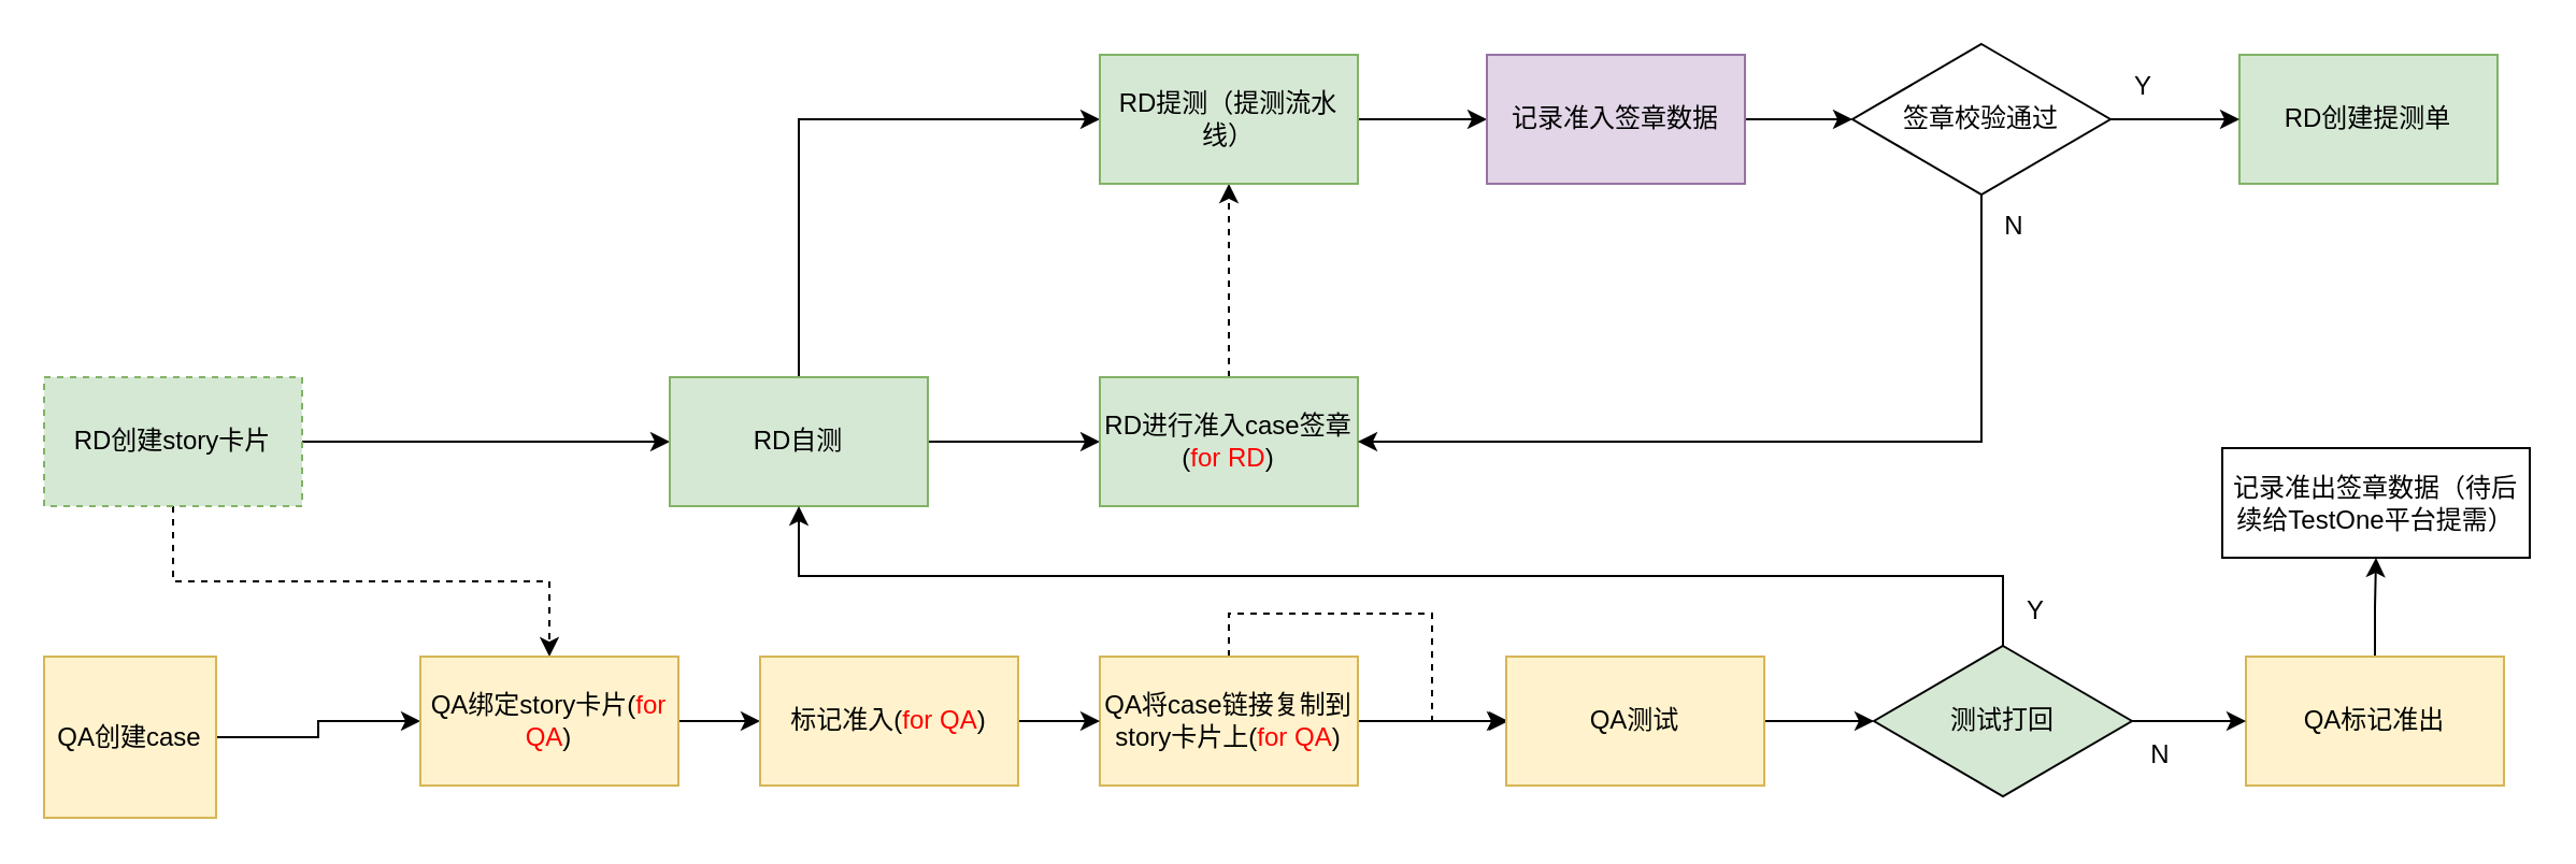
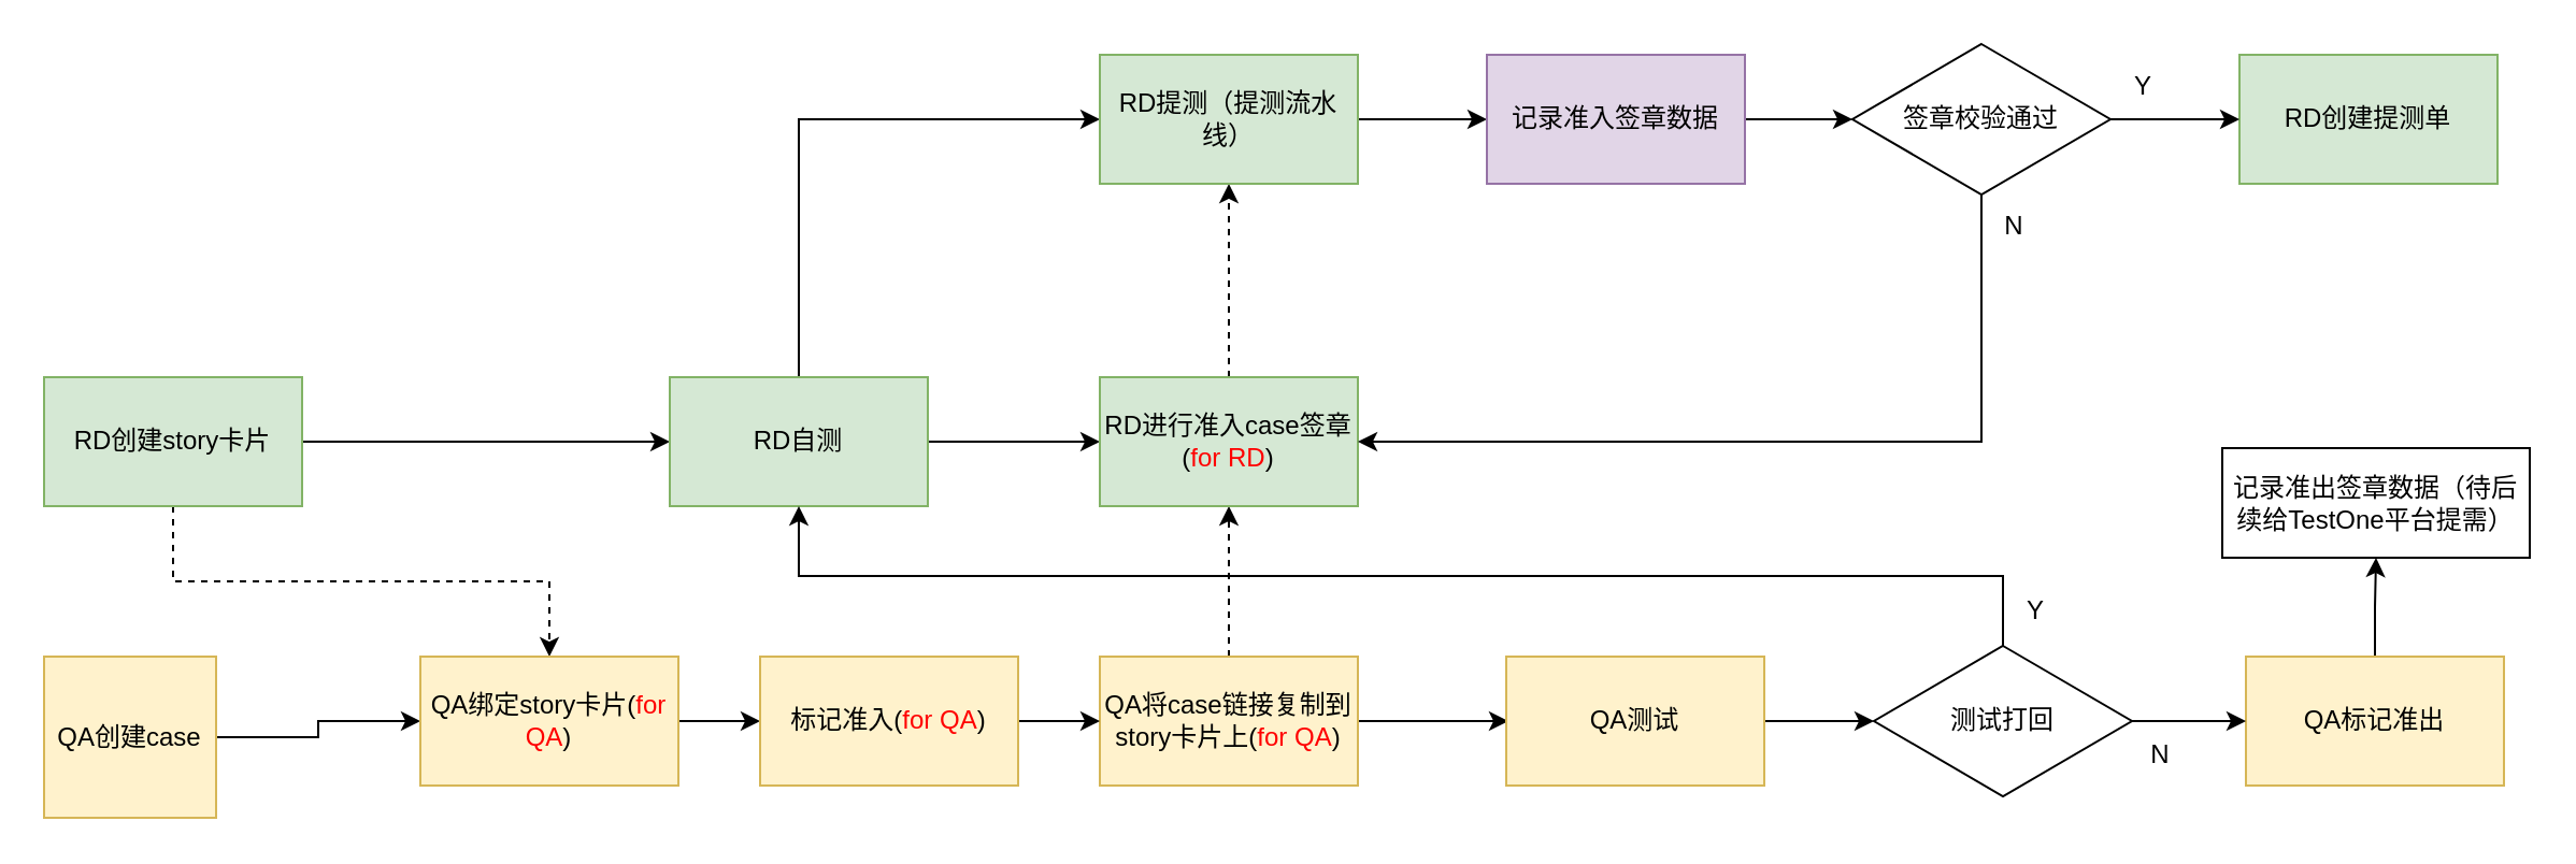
  <mxCell id="0" />
  <mxCell id="1" parent="0" />
  <mxCell id="2" style="edgeStyle=orthogonalEdgeStyle;rounded=0;orthogonalLoop=1;jettySize=auto;html=1;exitX=0.5;exitY=1;exitDx=0;exitDy=0;entryX=0.5;entryY=0;entryDx=0;entryDy=0;dashed=1;" parent="1" source="4" target="8" edge="1"><mxGeometry relative="1" as="geometry" /></mxCell>
  <mxCell id="3" style="edgeStyle=orthogonalEdgeStyle;rounded=0;orthogonalLoop=1;jettySize=auto;html=1;exitX=1;exitY=0.5;exitDx=0;exitDy=0;entryX=0;entryY=0.5;entryDx=0;entryDy=0;" parent="1" source="4" target="11" edge="1"><mxGeometry relative="1" as="geometry" /></mxCell>
- <mxCell id="4" value="RD创建story卡片" style="rounded=0;whiteSpace=wrap;html=1;fillColor=#d5e8d4;strokeColor=#82b366;dashed=1;" parent="1" vertex="1"><mxGeometry x="20" y="175" width="120" height="60" as="geometry" /></mxCell>
+ <mxCell id="4" value="RD创建story卡片" style="rounded=0;whiteSpace=wrap;html=1;fillColor=#d5e8d4;strokeColor=#82b366;" parent="1" vertex="1"><mxGeometry x="20" y="175" width="120" height="60" as="geometry" /></mxCell>
  <mxCell id="5" style="edgeStyle=orthogonalEdgeStyle;rounded=0;orthogonalLoop=1;jettySize=auto;html=1;exitX=1;exitY=0.5;exitDx=0;exitDy=0;" parent="1" source="6" target="8" edge="1"><mxGeometry relative="1" as="geometry" /></mxCell>
  <mxCell id="6" value="QA创建case" style="rounded=0;whiteSpace=wrap;html=1;fillColor=#fff2cc;strokeColor=#d6b656;" parent="1" vertex="1"><mxGeometry x="20" y="305" width="80" height="75" as="geometry" /></mxCell>
  <mxCell id="7" style="edgeStyle=orthogonalEdgeStyle;rounded=0;orthogonalLoop=1;jettySize=auto;html=1;exitX=1;exitY=0.5;exitDx=0;exitDy=0;entryX=0;entryY=0.5;entryDx=0;entryDy=0;" parent="1" source="8" target="38" edge="1"><mxGeometry relative="1" as="geometry" /></mxCell>
  <mxCell id="8" value="QA绑定story卡片(&lt;font color=&quot;#ff0000&quot;&gt;for QA&lt;/font&gt;)" style="rounded=0;whiteSpace=wrap;html=1;fillColor=#fff2cc;strokeColor=#d6b656;" parent="1" vertex="1"><mxGeometry x="195" y="305" width="120" height="60" as="geometry" /></mxCell>
  <mxCell id="9" style="edgeStyle=orthogonalEdgeStyle;rounded=0;orthogonalLoop=1;jettySize=auto;html=1;exitX=1;exitY=0.5;exitDx=0;exitDy=0;entryX=0;entryY=0.5;entryDx=0;entryDy=0;" parent="1" source="11" target="16" edge="1"><mxGeometry relative="1" as="geometry" /></mxCell>
  <mxCell id="10" style="edgeStyle=orthogonalEdgeStyle;rounded=0;orthogonalLoop=1;jettySize=auto;html=1;exitX=0.5;exitY=0;exitDx=0;exitDy=0;entryX=0;entryY=0.5;entryDx=0;entryDy=0;" parent="1" source="11" target="18" edge="1"><mxGeometry relative="1" as="geometry" /></mxCell>
  <mxCell id="11" value="RD自测" style="rounded=0;whiteSpace=wrap;html=1;fillColor=#d5e8d4;strokeColor=#82b366;" parent="1" vertex="1"><mxGeometry x="311" y="175" width="120" height="60" as="geometry" /></mxCell>
- <mxCell id="12" style="edgeStyle=orthogonalEdgeStyle;rounded=0;orthogonalLoop=1;jettySize=auto;html=1;exitX=0.5;exitY=0;exitDx=0;exitDy=0;dashed=1;" parent="1" source="14" target="34" edge="1"><mxGeometry relative="1" as="geometry" /></mxCell>
+ <mxCell id="12" style="edgeStyle=orthogonalEdgeStyle;rounded=0;orthogonalLoop=1;jettySize=auto;html=1;exitX=0.5;exitY=0;exitDx=0;exitDy=0;entryX=0.5;entryY=1;entryDx=0;entryDy=0;dashed=1;" parent="1" source="14" target="16" edge="1"><mxGeometry relative="1" as="geometry" /></mxCell>
  <mxCell id="13" style="edgeStyle=orthogonalEdgeStyle;rounded=0;orthogonalLoop=1;jettySize=auto;html=1;exitX=1;exitY=0.5;exitDx=0;exitDy=0;entryX=0;entryY=0.5;entryDx=0;entryDy=0;" parent="1" source="14" edge="1"><mxGeometry relative="1" as="geometry"><mxPoint x="701" y="335" as="targetPoint" /></mxGeometry></mxCell>
  <mxCell id="14" value="QA将case链接复制到story卡片上(&lt;font color=&quot;#ff0000&quot;&gt;for QA&lt;/font&gt;)" style="rounded=0;whiteSpace=wrap;html=1;fillColor=#fff2cc;strokeColor=#d6b656;" parent="1" vertex="1"><mxGeometry x="511" y="305" width="120" height="60" as="geometry" /></mxCell>
  <mxCell id="15" style="edgeStyle=orthogonalEdgeStyle;rounded=0;orthogonalLoop=1;jettySize=auto;html=1;exitX=0.5;exitY=0;exitDx=0;exitDy=0;entryX=0.5;entryY=1;entryDx=0;entryDy=0;dashed=1;" parent="1" source="16" target="18" edge="1"><mxGeometry relative="1" as="geometry" /></mxCell>
  <mxCell id="16" value="RD进行准入case签章(&lt;font color=&quot;#ff0000&quot;&gt;for RD&lt;/font&gt;)" style="rounded=0;whiteSpace=wrap;html=1;fillColor=#d5e8d4;strokeColor=#82b366;" parent="1" vertex="1"><mxGeometry x="511" y="175" width="120" height="60" as="geometry" /></mxCell>
  <mxCell id="17" style="edgeStyle=orthogonalEdgeStyle;rounded=0;orthogonalLoop=1;jettySize=auto;html=1;exitX=1;exitY=0.5;exitDx=0;exitDy=0;entryX=0;entryY=0.5;entryDx=0;entryDy=0;" parent="1" source="18" target="25" edge="1"><mxGeometry relative="1" as="geometry" /></mxCell>
  <mxCell id="18" value="RD提测（提测流水线）" style="rounded=0;whiteSpace=wrap;html=1;fillColor=#d5e8d4;strokeColor=#82b366;" parent="1" vertex="1"><mxGeometry x="511" y="25" width="120" height="60" as="geometry" /></mxCell>
  <mxCell id="19" value="N" style="text;html=1;align=center;verticalAlign=middle;resizable=0;points=[];autosize=1;strokeColor=none;fillColor=none;" parent="1" vertex="1"><mxGeometry x="921" y="90" width="30" height="30" as="geometry" /></mxCell>
  <mxCell id="20" value="RD创建提测单" style="rounded=0;whiteSpace=wrap;html=1;fillColor=#d5e8d4;strokeColor=#82b366;" parent="1" vertex="1"><mxGeometry x="1041" y="25" width="120" height="60" as="geometry" /></mxCell>
  <mxCell id="21" style="edgeStyle=orthogonalEdgeStyle;rounded=0;orthogonalLoop=1;jettySize=auto;html=1;exitX=0.5;exitY=1;exitDx=0;exitDy=0;entryX=1;entryY=0.5;entryDx=0;entryDy=0;" parent="1" source="23" target="16" edge="1"><mxGeometry relative="1" as="geometry"><mxPoint x="911" y="155" as="targetPoint" /></mxGeometry></mxCell>
  <mxCell id="22" style="edgeStyle=orthogonalEdgeStyle;rounded=0;orthogonalLoop=1;jettySize=auto;html=1;exitX=1;exitY=0.5;exitDx=0;exitDy=0;entryX=0;entryY=0.5;entryDx=0;entryDy=0;" parent="1" source="23" target="20" edge="1"><mxGeometry relative="1" as="geometry" /></mxCell>
  <mxCell id="23" value="签章校验通过" style="rhombus;whiteSpace=wrap;html=1;" parent="1" vertex="1"><mxGeometry x="861" y="20" width="120" height="70" as="geometry" /></mxCell>
  <mxCell id="24" style="edgeStyle=orthogonalEdgeStyle;rounded=0;orthogonalLoop=1;jettySize=auto;html=1;exitX=1;exitY=0.5;exitDx=0;exitDy=0;entryX=0;entryY=0.5;entryDx=0;entryDy=0;" parent="1" source="25" target="23" edge="1"><mxGeometry relative="1" as="geometry" /></mxCell>
  <mxCell id="25" value="记录准入签章数据" style="rounded=0;whiteSpace=wrap;html=1;fillColor=#e1d5e7;strokeColor=#9673a6;" parent="1" vertex="1"><mxGeometry x="691" y="25" width="120" height="60" as="geometry" /></mxCell>
  <mxCell id="26" value="Y" style="text;html=1;align=center;verticalAlign=middle;resizable=0;points=[];autosize=1;strokeColor=none;fillColor=none;" parent="1" vertex="1"><mxGeometry x="981" y="25" width="30" height="30" as="geometry" /></mxCell>
  <mxCell id="27" style="edgeStyle=orthogonalEdgeStyle;rounded=0;orthogonalLoop=1;jettySize=auto;html=1;exitX=0.5;exitY=0;exitDx=0;exitDy=0;entryX=0.5;entryY=1;entryDx=0;entryDy=0;" parent="1" source="28" target="29" edge="1"><mxGeometry relative="1" as="geometry" /></mxCell>
  <mxCell id="28" value="QA标记准出" style="rounded=0;whiteSpace=wrap;html=1;fillColor=#fff2cc;strokeColor=#d6b656;" parent="1" vertex="1"><mxGeometry x="1044" y="305" width="120" height="60" as="geometry" /></mxCell>
  <mxCell id="29" value="记录准出签章数据（待后续给TestOne平台提需）" style="rounded=0;whiteSpace=wrap;html=1;dashed=0;" parent="1" vertex="1"><mxGeometry x="1033" y="208" width="143" height="51" as="geometry" /></mxCell>
  <mxCell id="30" style="edgeStyle=orthogonalEdgeStyle;rounded=0;orthogonalLoop=1;jettySize=auto;html=1;exitX=0.5;exitY=0;exitDx=0;exitDy=0;entryX=0.5;entryY=1;entryDx=0;entryDy=0;" parent="1" source="32" target="11" edge="1"><mxGeometry relative="1" as="geometry" /></mxCell>
  <mxCell id="31" style="edgeStyle=orthogonalEdgeStyle;rounded=0;orthogonalLoop=1;jettySize=auto;html=1;exitX=1;exitY=0.5;exitDx=0;exitDy=0;entryX=0;entryY=0.5;entryDx=0;entryDy=0;" parent="1" source="32" target="28" edge="1"><mxGeometry relative="1" as="geometry" /></mxCell>
- <mxCell id="32" value="测试打回" style="rhombus;whiteSpace=wrap;html=1;fillColor=#d5e8d4;" parent="1" vertex="1"><mxGeometry x="871" y="300" width="120" height="70" as="geometry" /></mxCell>
+ <mxCell id="32" value="测试打回" style="rhombus;whiteSpace=wrap;html=1;" parent="1" vertex="1"><mxGeometry x="871" y="300" width="120" height="70" as="geometry" /></mxCell>
  <mxCell id="33" style="edgeStyle=orthogonalEdgeStyle;rounded=0;orthogonalLoop=1;jettySize=auto;html=1;exitX=1;exitY=0.5;exitDx=0;exitDy=0;entryX=0;entryY=0.5;entryDx=0;entryDy=0;" parent="1" source="34" target="32" edge="1"><mxGeometry relative="1" as="geometry" /></mxCell>
  <mxCell id="34" value="QA测试" style="rounded=0;whiteSpace=wrap;html=1;fillColor=#fff2cc;strokeColor=#d6b656;" parent="1" vertex="1"><mxGeometry x="700" y="305" width="120" height="60" as="geometry" /></mxCell>
  <mxCell id="35" value="Y" style="text;html=1;align=center;verticalAlign=middle;resizable=0;points=[];autosize=1;strokeColor=none;fillColor=none;" parent="1" vertex="1"><mxGeometry x="933" y="271" width="26" height="26" as="geometry" /></mxCell>
  <mxCell id="36" value="N" style="text;html=1;align=center;verticalAlign=middle;resizable=0;points=[];autosize=1;strokeColor=none;fillColor=none;" parent="1" vertex="1"><mxGeometry x="990" y="338" width="27" height="26" as="geometry" /></mxCell>
  <mxCell id="37" style="edgeStyle=orthogonalEdgeStyle;rounded=0;orthogonalLoop=1;jettySize=auto;html=1;exitX=1;exitY=0.5;exitDx=0;exitDy=0;entryX=0;entryY=0.5;entryDx=0;entryDy=0;" parent="1" source="38" target="14" edge="1"><mxGeometry relative="1" as="geometry" /></mxCell>
  <mxCell id="38" value="标记准入(&lt;font color=&quot;#ff0000&quot;&gt;for QA&lt;/font&gt;)" style="rounded=0;whiteSpace=wrap;html=1;fillColor=#fff2cc;strokeColor=#d6b656;" parent="1" vertex="1"><mxGeometry x="353" y="305" width="120" height="60" as="geometry" /></mxCell>
